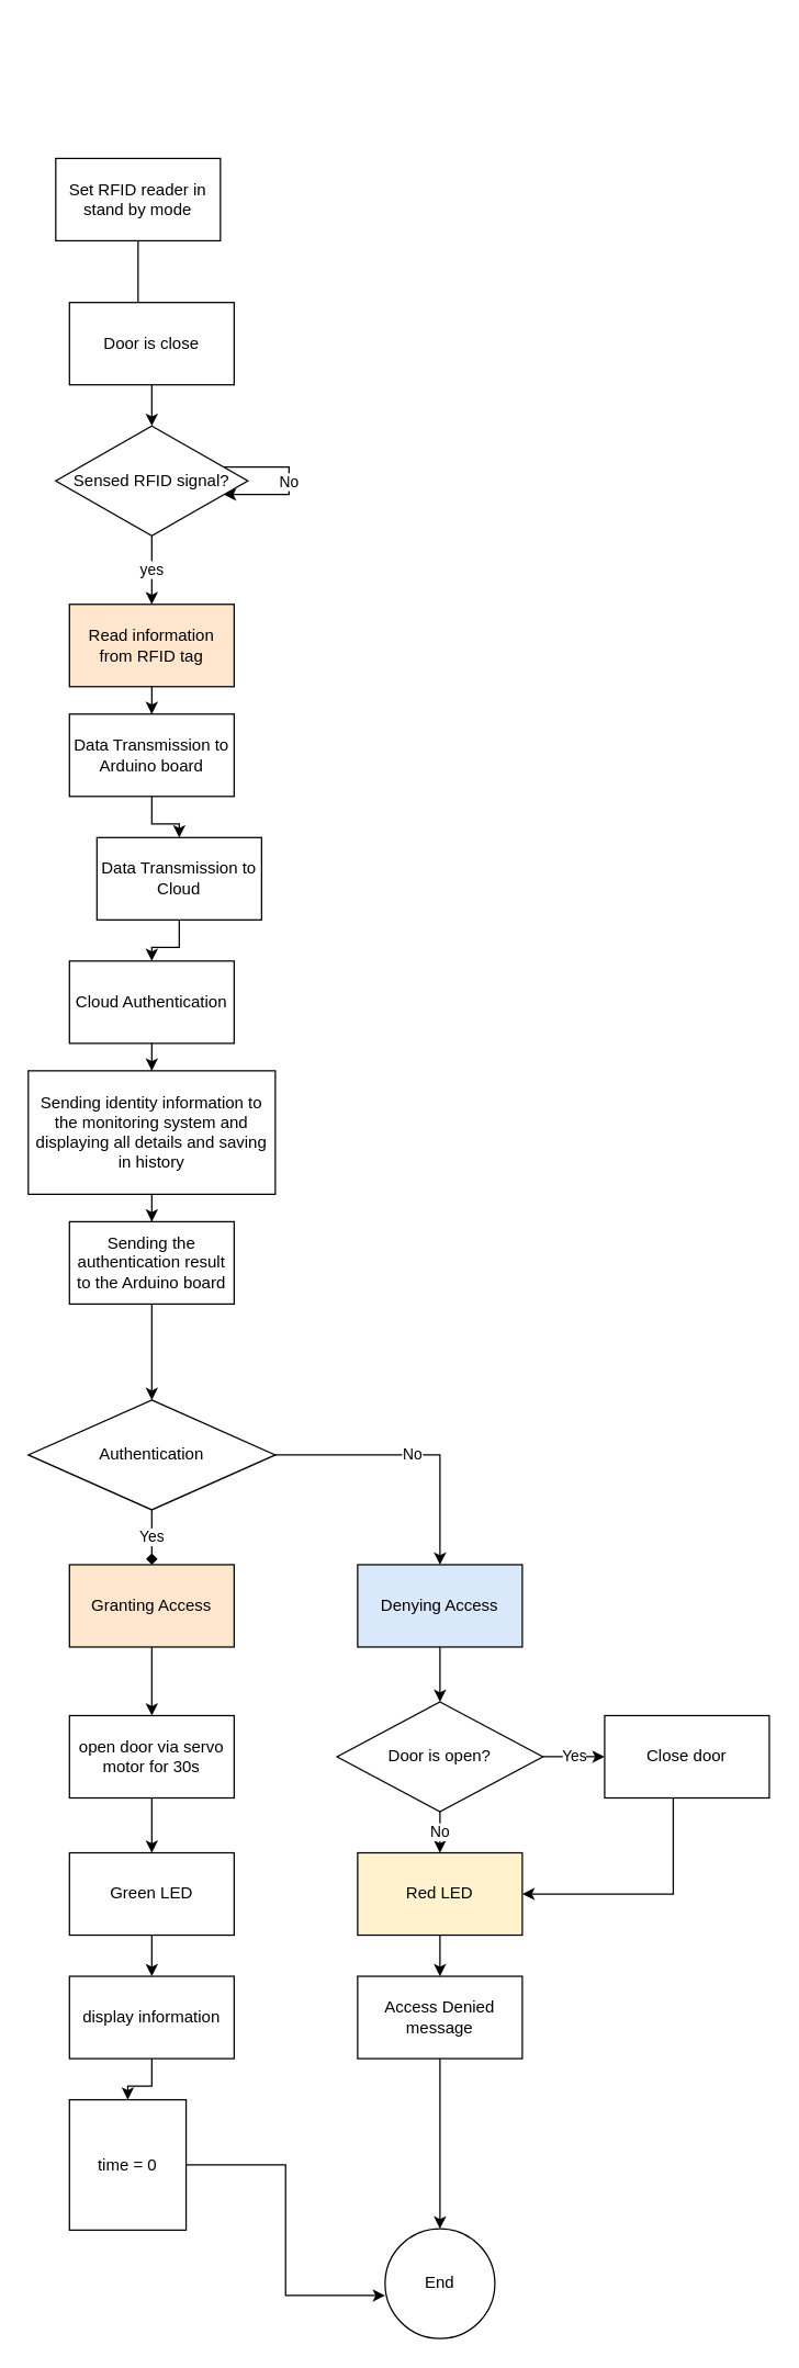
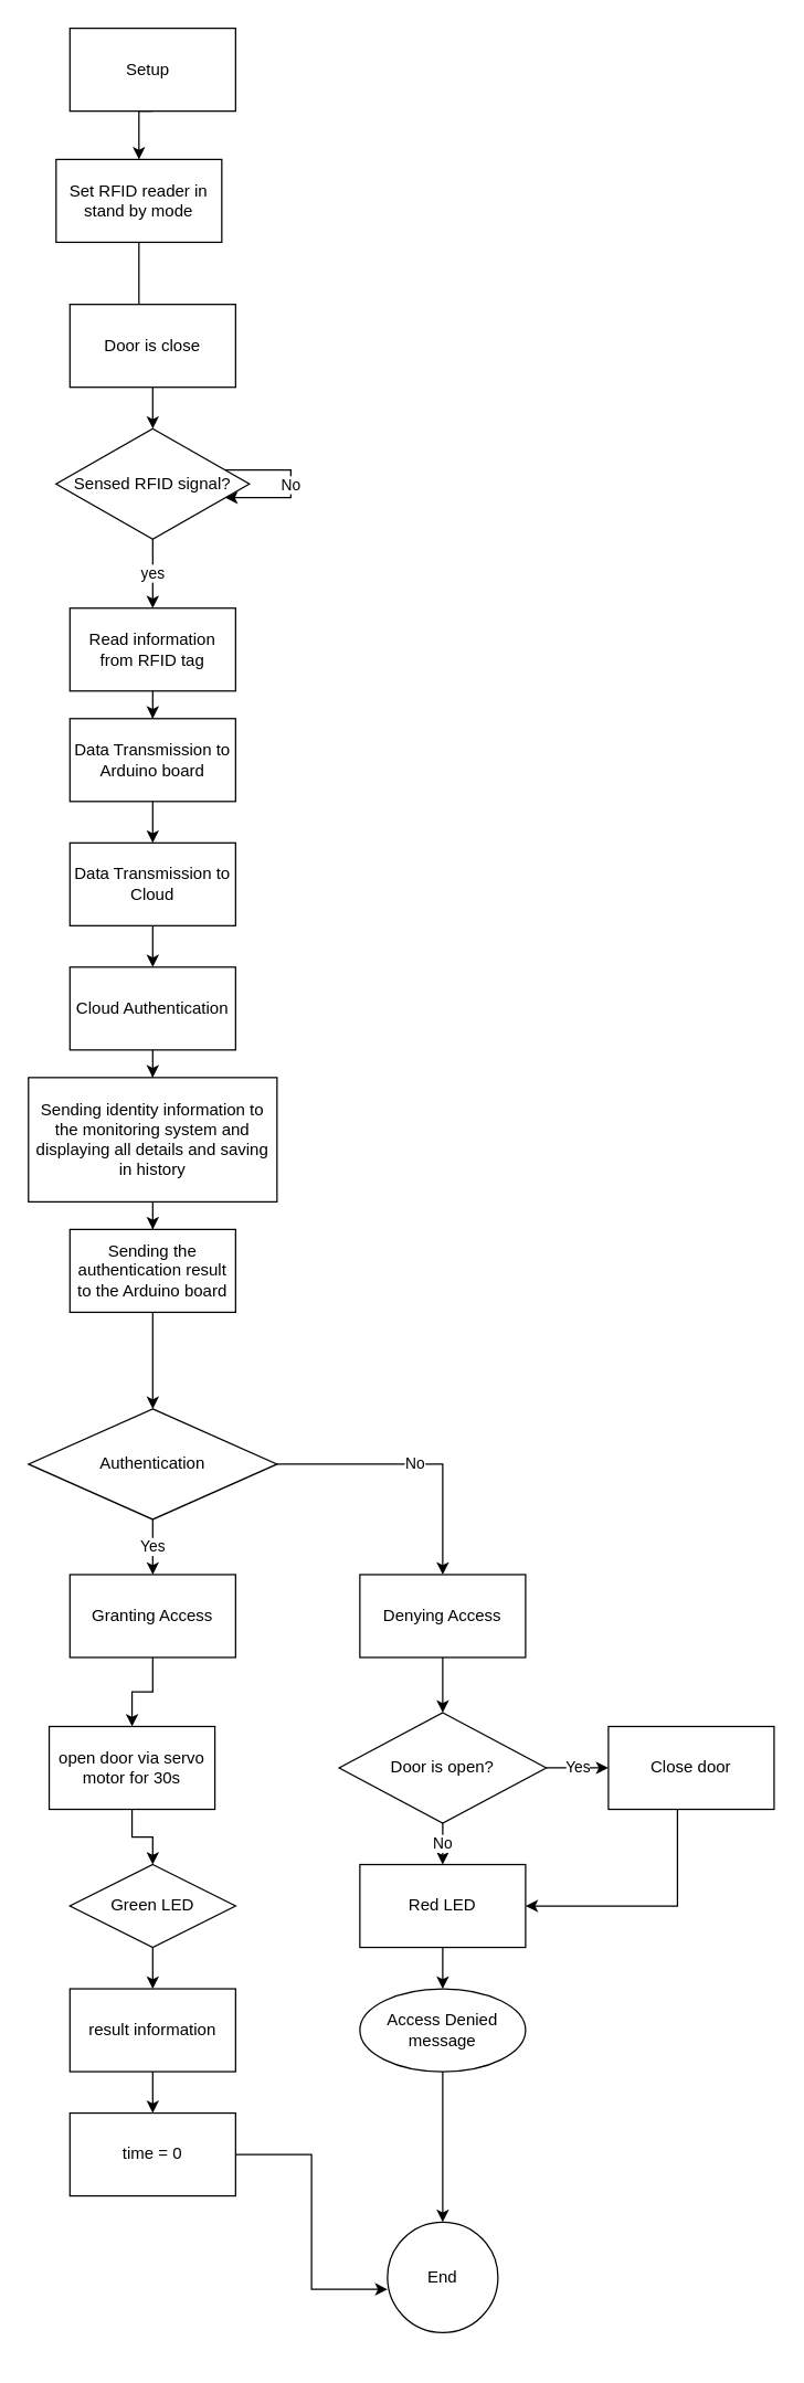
  <mxCell id="0" />
  <mxCell id="1" parent="0" />
+ <mxCell id="2" style="edgeStyle=orthogonalEdgeStyle;rounded=0;orthogonalLoop=1;jettySize=auto;html=1;exitX=0.5;exitY=1;exitDx=0;exitDy=0;entryX=0.5;entryY=0;entryDx=0;entryDy=0;" edge="1" parent="1" source="3" target="5"><mxGeometry relative="1" as="geometry" /></mxCell>
+ <mxCell id="3" value="Setup&amp;nbsp;&amp;nbsp;" style="rounded=0;whiteSpace=wrap;html=1;" vertex="1" parent="1"><mxGeometry x="50" y="20" width="120" height="60" as="geometry" /></mxCell>
  <mxCell id="4" style="edgeStyle=orthogonalEdgeStyle;rounded=0;orthogonalLoop=1;jettySize=auto;html=1;" edge="1" parent="1" source="5"><mxGeometry relative="1" as="geometry"><mxPoint x="110" y="270" as="targetPoint" /></mxGeometry></mxCell>
  <mxCell id="5" value="Set RFID reader in stand by mode" style="rounded=0;whiteSpace=wrap;html=1;" vertex="1" parent="1"><mxGeometry x="40" y="115" width="120" height="60" as="geometry" /></mxCell>
  <mxCell id="6" style="edgeStyle=orthogonalEdgeStyle;rounded=0;orthogonalLoop=1;jettySize=auto;html=1;exitX=0.5;exitY=1;exitDx=0;exitDy=0;entryX=0.5;entryY=0;entryDx=0;entryDy=0;" edge="1" parent="1" source="7" target="10"><mxGeometry relative="1" as="geometry" /></mxCell>
  <mxCell id="7" value="Door is close" style="rounded=0;whiteSpace=wrap;html=1;" vertex="1" parent="1"><mxGeometry x="50" y="220" width="120" height="60" as="geometry" /></mxCell>
  <mxCell id="8" value="yes" style="edgeStyle=orthogonalEdgeStyle;rounded=0;orthogonalLoop=1;jettySize=auto;html=1;exitX=0.5;exitY=1;exitDx=0;exitDy=0;entryX=0.5;entryY=0;entryDx=0;entryDy=0;" edge="1" parent="1" source="10" target="12"><mxGeometry relative="1" as="geometry" /></mxCell>
  <mxCell id="9" value="No" style="edgeStyle=orthogonalEdgeStyle;rounded=0;orthogonalLoop=1;jettySize=auto;html=1;" edge="1" parent="1" source="10" target="10"><mxGeometry relative="1" as="geometry"><mxPoint x="-30" y="350" as="targetPoint" /><Array as="points"><mxPoint x="210" y="340" /><mxPoint x="210" y="360" /></Array></mxGeometry></mxCell>
  <mxCell id="10" value="Sensed RFID signal?" style="rhombus;whiteSpace=wrap;html=1;" vertex="1" parent="1"><mxGeometry x="40" y="310" width="140" height="80" as="geometry" /></mxCell>
  <mxCell id="11" style="edgeStyle=orthogonalEdgeStyle;rounded=0;orthogonalLoop=1;jettySize=auto;html=1;exitX=0.5;exitY=1;exitDx=0;exitDy=0;" edge="1" parent="1" source="12" target="14"><mxGeometry relative="1" as="geometry" /></mxCell>
- <mxCell id="12" value="Read information from RFID tag" style="rounded=0;whiteSpace=wrap;html=1;fillColor=#ffe6cc;" vertex="1" parent="1"><mxGeometry x="50" y="440" width="120" height="60" as="geometry" /></mxCell>
+ <mxCell id="12" value="Read information from RFID tag" style="rounded=0;whiteSpace=wrap;html=1;" vertex="1" parent="1"><mxGeometry x="50" y="440" width="120" height="60" as="geometry" /></mxCell>
  <mxCell id="13" value="" style="edgeStyle=orthogonalEdgeStyle;rounded=0;orthogonalLoop=1;jettySize=auto;html=1;" edge="1" parent="1" source="14" target="16"><mxGeometry relative="1" as="geometry" /></mxCell>
  <mxCell id="14" value="&lt;div&gt;Data Transmission to Arduino board&lt;/div&gt;" style="rounded=0;whiteSpace=wrap;html=1;" vertex="1" parent="1"><mxGeometry x="50" y="520" width="120" height="60" as="geometry" /></mxCell>
  <mxCell id="15" value="" style="edgeStyle=orthogonalEdgeStyle;rounded=0;orthogonalLoop=1;jettySize=auto;html=1;" edge="1" parent="1" source="16" target="18"><mxGeometry relative="1" as="geometry" /></mxCell>
- <mxCell id="16" value="Data Transmission to Cloud" style="whiteSpace=wrap;html=1;rounded=0;" vertex="1" parent="1"><mxGeometry x="70" y="610" width="120" height="60" as="geometry" /></mxCell>
+ <mxCell id="16" value="Data Transmission to Cloud" style="whiteSpace=wrap;html=1;rounded=0;" vertex="1" parent="1"><mxGeometry x="50" y="610" width="120" height="60" as="geometry" /></mxCell>
  <mxCell id="17" value="" style="edgeStyle=orthogonalEdgeStyle;rounded=0;orthogonalLoop=1;jettySize=auto;html=1;" edge="1" parent="1" source="18" target="20"><mxGeometry relative="1" as="geometry" /></mxCell>
  <mxCell id="18" value="&lt;div&gt;Cloud Authentication&lt;/div&gt;" style="rounded=0;whiteSpace=wrap;html=1;" vertex="1" parent="1"><mxGeometry x="50" y="700" width="120" height="60" as="geometry" /></mxCell>
  <mxCell id="19" value="" style="edgeStyle=orthogonalEdgeStyle;rounded=0;orthogonalLoop=1;jettySize=auto;html=1;" edge="1" parent="1" source="20" target="22"><mxGeometry relative="1" as="geometry" /></mxCell>
  <mxCell id="20" value="Sending identity information to the monitoring system and displaying all details and saving in history" style="rounded=0;whiteSpace=wrap;html=1;" vertex="1" parent="1"><mxGeometry x="20" y="780" width="180" height="90" as="geometry" /></mxCell>
  <mxCell id="21" value="" style="edgeStyle=orthogonalEdgeStyle;rounded=0;orthogonalLoop=1;jettySize=auto;html=1;" edge="1" parent="1" source="22" target="25"><mxGeometry relative="1" as="geometry" /></mxCell>
  <mxCell id="22" value="Sending the authentication result to the Arduino board" style="whiteSpace=wrap;html=1;rounded=0;" vertex="1" parent="1"><mxGeometry x="50" y="890" width="120" height="60" as="geometry" /></mxCell>
- <mxCell id="23" value="Yes" style="edgeStyle=orthogonalEdgeStyle;rounded=0;orthogonalLoop=1;jettySize=auto;html=1;endArrow=diamond;" edge="1" parent="1" source="25" target="27"><mxGeometry relative="1" as="geometry" /></mxCell>
+ <mxCell id="23" value="Yes" style="edgeStyle=orthogonalEdgeStyle;rounded=0;orthogonalLoop=1;jettySize=auto;html=1;" edge="1" parent="1" source="25" target="27"><mxGeometry relative="1" as="geometry" /></mxCell>
  <mxCell id="24" value="No" style="edgeStyle=orthogonalEdgeStyle;rounded=0;orthogonalLoop=1;jettySize=auto;html=1;" edge="1" parent="1" source="25" target="29"><mxGeometry relative="1" as="geometry" /></mxCell>
  <mxCell id="25" value="Authentication" style="rhombus;whiteSpace=wrap;html=1;rounded=0;" vertex="1" parent="1"><mxGeometry x="20" y="1020" width="180" height="80" as="geometry" /></mxCell>
  <mxCell id="26" value="" style="edgeStyle=orthogonalEdgeStyle;rounded=0;orthogonalLoop=1;jettySize=auto;html=1;" edge="1" parent="1" source="27" target="31"><mxGeometry relative="1" as="geometry" /></mxCell>
- <mxCell id="27" value="Granting Access" style="whiteSpace=wrap;html=1;rounded=0;fillColor=#ffe6cc;" vertex="1" parent="1"><mxGeometry x="50" y="1140" width="120" height="60" as="geometry" /></mxCell>
+ <mxCell id="27" value="Granting Access" style="whiteSpace=wrap;html=1;rounded=0;" vertex="1" parent="1"><mxGeometry x="50" y="1140" width="120" height="60" as="geometry" /></mxCell>
  <mxCell id="28" value="" style="edgeStyle=orthogonalEdgeStyle;rounded=0;orthogonalLoop=1;jettySize=auto;html=1;" edge="1" parent="1" source="29" target="38"><mxGeometry relative="1" as="geometry" /></mxCell>
- <mxCell id="29" value="Denying Access" style="whiteSpace=wrap;html=1;rounded=0;fillColor=#dae8fc;" vertex="1" parent="1"><mxGeometry x="260" y="1140" width="120" height="60" as="geometry" /></mxCell>
+ <mxCell id="29" value="Denying Access" style="whiteSpace=wrap;html=1;rounded=0;" vertex="1" parent="1"><mxGeometry x="260" y="1140" width="120" height="60" as="geometry" /></mxCell>
  <mxCell id="30" value="" style="edgeStyle=orthogonalEdgeStyle;rounded=0;orthogonalLoop=1;jettySize=auto;html=1;" edge="1" parent="1" source="31" target="33"><mxGeometry relative="1" as="geometry" /></mxCell>
- <mxCell id="31" value="open door via servo motor for 30s" style="whiteSpace=wrap;html=1;rounded=0;" vertex="1" parent="1"><mxGeometry x="50" y="1250" width="120" height="60" as="geometry" /></mxCell>
+ <mxCell id="31" value="open door via servo motor for 30s" style="whiteSpace=wrap;html=1;rounded=0;" vertex="1" parent="1"><mxGeometry x="35" y="1250" width="120" height="60" as="geometry" /></mxCell>
  <mxCell id="32" value="" style="edgeStyle=orthogonalEdgeStyle;rounded=0;orthogonalLoop=1;jettySize=auto;html=1;" edge="1" parent="1" source="33" target="35"><mxGeometry relative="1" as="geometry" /></mxCell>
- <mxCell id="33" value="Green LED" style="whiteSpace=wrap;html=1;rounded=0;" vertex="1" parent="1"><mxGeometry x="50" y="1350" width="120" height="60" as="geometry" /></mxCell>
+ <mxCell id="33" value="Green LED" style="rhombus;whiteSpace=wrap;html=1;" vertex="1" parent="1"><mxGeometry x="50" y="1350" width="120" height="60" as="geometry" /></mxCell>
  <mxCell id="34" value="" style="edgeStyle=orthogonalEdgeStyle;rounded=0;orthogonalLoop=1;jettySize=auto;html=1;" edge="1" parent="1" source="35" target="45"><mxGeometry relative="1" as="geometry" /></mxCell>
- <mxCell id="35" value="display information" style="whiteSpace=wrap;html=1;rounded=0;" vertex="1" parent="1"><mxGeometry x="50" y="1440" width="120" height="60" as="geometry" /></mxCell>
+ <mxCell id="35" value="result information" style="whiteSpace=wrap;html=1;rounded=0;" vertex="1" parent="1"><mxGeometry x="50" y="1440" width="120" height="60" as="geometry" /></mxCell>
  <mxCell id="36" value="No" style="edgeStyle=orthogonalEdgeStyle;rounded=0;orthogonalLoop=1;jettySize=auto;html=1;" edge="1" parent="1" source="38" target="40"><mxGeometry relative="1" as="geometry" /></mxCell>
  <mxCell id="37" value="Yes" style="edgeStyle=orthogonalEdgeStyle;rounded=0;orthogonalLoop=1;jettySize=auto;html=1;" edge="1" parent="1" source="38" target="42"><mxGeometry relative="1" as="geometry" /></mxCell>
  <mxCell id="38" value="Door is open?" style="rhombus;whiteSpace=wrap;html=1;rounded=0;" vertex="1" parent="1"><mxGeometry x="245" y="1240" width="150" height="80" as="geometry" /></mxCell>
  <mxCell id="39" value="" style="edgeStyle=orthogonalEdgeStyle;rounded=0;orthogonalLoop=1;jettySize=auto;html=1;" edge="1" parent="1" source="40" target="44"><mxGeometry relative="1" as="geometry" /></mxCell>
- <mxCell id="40" value="Red LED" style="whiteSpace=wrap;html=1;rounded=0;fillColor=#fff2cc;" vertex="1" parent="1"><mxGeometry x="260" y="1350" width="120" height="60" as="geometry" /></mxCell>
+ <mxCell id="40" value="Red LED" style="whiteSpace=wrap;html=1;rounded=0;" vertex="1" parent="1"><mxGeometry x="260" y="1350" width="120" height="60" as="geometry" /></mxCell>
  <mxCell id="41" style="edgeStyle=orthogonalEdgeStyle;rounded=0;orthogonalLoop=1;jettySize=auto;html=1;entryX=1;entryY=0.5;entryDx=0;entryDy=0;" edge="1" parent="1" source="42" target="40"><mxGeometry relative="1" as="geometry"><Array as="points"><mxPoint x="490" y="1380" /></Array></mxGeometry></mxCell>
  <mxCell id="42" value="Close door" style="whiteSpace=wrap;html=1;rounded=0;" vertex="1" parent="1"><mxGeometry x="440" y="1250" width="120" height="60" as="geometry" /></mxCell>
  <mxCell id="43" value="" style="edgeStyle=orthogonalEdgeStyle;rounded=0;orthogonalLoop=1;jettySize=auto;html=1;" edge="1" parent="1" source="44" target="46"><mxGeometry relative="1" as="geometry" /></mxCell>
- <mxCell id="44" value="Access Denied message" style="whiteSpace=wrap;html=1;rounded=0;" vertex="1" parent="1"><mxGeometry x="260" y="1440" width="120" height="60" as="geometry" /></mxCell>
- <mxCell id="45" value="time = 0" style="whiteSpace=wrap;html=1;rounded=0;" vertex="1" parent="1"><mxGeometry x="50" y="1530" width="85" height="95" as="geometry" /></mxCell>
- <mxCell id="46" value="End" style="ellipse;whiteSpace=wrap;html=1;rounded=0;" vertex="1" parent="1"><mxGeometry x="280" y="1624" width="80" height="80" as="geometry" /></mxCell>
+ <mxCell id="44" value="Access Denied message" style="ellipse;whiteSpace=wrap;html=1;" vertex="1" parent="1"><mxGeometry x="260" y="1440" width="120" height="60" as="geometry" /></mxCell>
+ <mxCell id="45" value="time = 0" style="whiteSpace=wrap;html=1;rounded=0;" vertex="1" parent="1"><mxGeometry x="50" y="1530" width="120" height="60" as="geometry" /></mxCell>
+ <mxCell id="46" value="End" style="ellipse;whiteSpace=wrap;html=1;rounded=0;" vertex="1" parent="1"><mxGeometry x="280" y="1609" width="80" height="80" as="geometry" /></mxCell>
  <mxCell id="47" style="edgeStyle=orthogonalEdgeStyle;rounded=0;orthogonalLoop=1;jettySize=auto;html=1;entryX=0;entryY=0.608;entryDx=0;entryDy=0;entryPerimeter=0;" edge="1" parent="1" source="45" target="46"><mxGeometry relative="1" as="geometry" /></mxCell>
